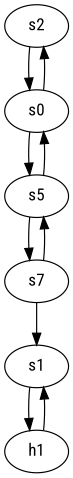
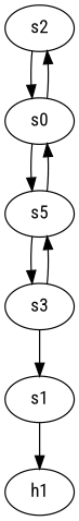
  strict digraph {
    fontname="Roboto Condensed"
    node [fontname="Roboto Condensed" level="edge" type=switch]
    edge [capacity="1Gbps" cost=1 dst_port=1 fontname="Roboto Condensed" src_port=0]
    s2
    n2 [label=s0 level=aggregation]
    s5 [level=core]
-   s3 [level=aggregation label=s7]
+   s3 [level=aggregation]
    s1
    h1 [ip="111.0.0.1" mac="0:0:0:0:0:1" type=host level=""]
    s2 -> n2 [dst_port=0 src_port=1]
    n2 -> s2
    n2 -> s5 [src_port=1]
    s5 -> n2 [src_port=1]
    s5 -> s3
    s3 -> s5 [dst_port=0 src_port=1]
    s3 -> s1
    s1 -> h1 [dst_port=0]
-   h1 -> s1 [dst_port=0]
  }
